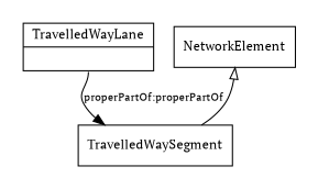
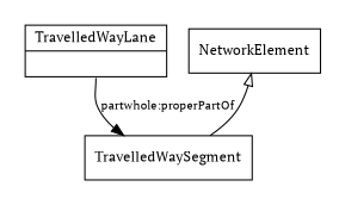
  digraph {
    fontname="PT Serif"
    splines=true
    node [fontname="PT Serif" fontsize=12 shape=record]
    edge [fontname="PT Serif" fontsize=10]
    n1 [label="{TravelledWayLane|}"]
    n2 [label=NetworkElement]
    n3 [label=TravelledWaySegment]
    subgraph cluster_1 {
      rankdir=TB
      style=invis
      n2
      subgraph sub_2 {
        rank=max
        rankdir=TB
        style=invis
        n1
      }
    }
    subgraph cluster_3 {
      style=invis
      n3
    }
-   n1 -> n3 [label="properPartOf:properPartOf" tailport=s]
+   n1 -> n3 [label="partwhole:properPartOf" tailport=s]
    n3 -> n2 [arrowhead=onormal style=solid]
  }
